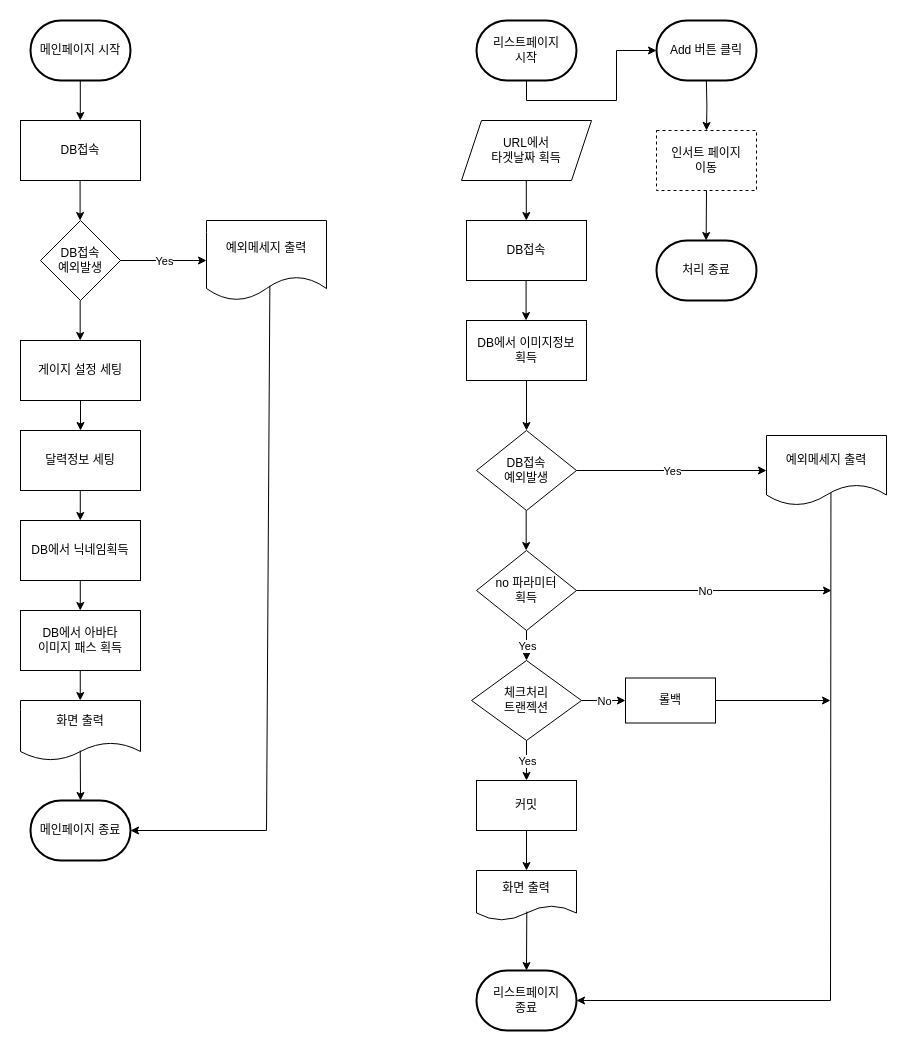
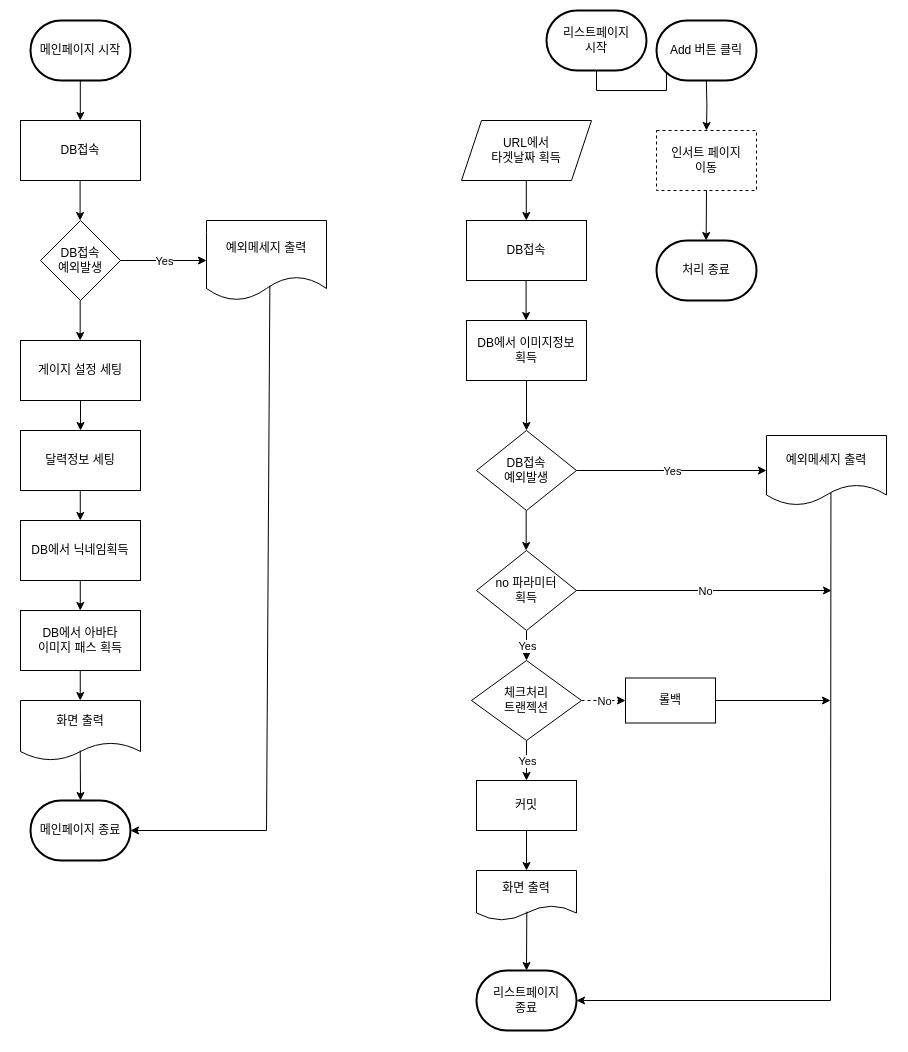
  <mxCell id="0" />
  <mxCell id="1" parent="0" />
  <mxCell id="2" value="메인페이지 시작" style="strokeWidth=2;html=1;shape=mxgraph.flowchart.terminator;whiteSpace=wrap;" parent="1" vertex="1"><mxGeometry x="30" y="20" width="100" height="60" as="geometry" /></mxCell>
  <mxCell id="3" value="DB접속" style="rounded=0;whiteSpace=wrap;html=1;" parent="1" vertex="1"><mxGeometry x="20" y="120" width="120" height="60" as="geometry" /></mxCell>
  <mxCell id="4" value="DB접속&lt;div&gt;예외발생&lt;/div&gt;" style="rhombus;whiteSpace=wrap;html=1;" parent="1" vertex="1"><mxGeometry x="40" y="220" width="80" height="80" as="geometry" /></mxCell>
  <mxCell id="5" value="예외메세지 출력" style="shape=document;whiteSpace=wrap;html=1;boundedLbl=1;" parent="1" vertex="1"><mxGeometry x="206" y="220" width="120" height="80" as="geometry" /></mxCell>
  <mxCell id="6" value="" style="endArrow=classic;html=1;rounded=0;exitX=0.5;exitY=1;exitDx=0;exitDy=0;exitPerimeter=0;entryX=0.5;entryY=0;entryDx=0;entryDy=0;" parent="1" edge="1"><mxGeometry width="50" height="50" relative="1" as="geometry"><mxPoint x="79.8" y="80" as="sourcePoint" /><mxPoint x="79.8" y="120" as="targetPoint" /></mxGeometry></mxCell>
  <mxCell id="7" value="" style="endArrow=classic;html=1;rounded=0;exitX=0.5;exitY=1;exitDx=0;exitDy=0;exitPerimeter=0;entryX=0.5;entryY=0;entryDx=0;entryDy=0;" parent="1" edge="1"><mxGeometry width="50" height="50" relative="1" as="geometry"><mxPoint x="79.66" y="300" as="sourcePoint" /><mxPoint x="79.66" y="340" as="targetPoint" /></mxGeometry></mxCell>
  <mxCell id="8" value="" style="endArrow=classic;html=1;rounded=0;exitX=1;exitY=0.5;exitDx=0;exitDy=0;entryX=0;entryY=0.5;entryDx=0;entryDy=0;" parent="1" source="4" target="5" edge="1"><mxGeometry relative="1" as="geometry"><mxPoint x="90" y="160" as="sourcePoint" /><mxPoint x="270" y="260" as="targetPoint" /><Array as="points" /></mxGeometry></mxCell>
  <mxCell id="9" value="Yes" style="edgeLabel;resizable=0;html=1;;align=center;verticalAlign=middle;" parent="8" connectable="0" vertex="1"><mxGeometry relative="1" as="geometry" /></mxCell>
  <mxCell id="10" value="" style="endArrow=classic;html=1;rounded=0;exitX=0.5;exitY=1;exitDx=0;exitDy=0;exitPerimeter=0;entryX=0.5;entryY=0;entryDx=0;entryDy=0;" parent="1" edge="1"><mxGeometry width="50" height="50" relative="1" as="geometry"><mxPoint x="79.58" y="180" as="sourcePoint" /><mxPoint x="79.58" y="220" as="targetPoint" /></mxGeometry></mxCell>
  <mxCell id="11" value="게이지 설정 세팅" style="rounded=0;whiteSpace=wrap;html=1;" parent="1" vertex="1"><mxGeometry x="20" y="340" width="120" height="60" as="geometry" /></mxCell>
  <mxCell id="12" value="달력정보 세팅" style="rounded=0;whiteSpace=wrap;html=1;" parent="1" vertex="1"><mxGeometry x="20" y="430" width="120" height="60" as="geometry" /></mxCell>
  <mxCell id="13" value="DB에서 닉네임획득" style="rounded=0;whiteSpace=wrap;html=1;" parent="1" vertex="1"><mxGeometry x="20" y="520" width="120" height="60" as="geometry" /></mxCell>
  <mxCell id="14" value="DB에서 아바타&lt;div&gt;이미지 패스 획득&lt;/div&gt;" style="rounded=0;whiteSpace=wrap;html=1;" parent="1" vertex="1"><mxGeometry x="20" y="610" width="120" height="60" as="geometry" /></mxCell>
  <mxCell id="15" value="화면 출력" style="shape=document;whiteSpace=wrap;html=1;boundedLbl=1;" parent="1" vertex="1"><mxGeometry x="20" y="700" width="120" height="60" as="geometry" /></mxCell>
  <mxCell id="16" value="메인페이지 종료" style="strokeWidth=2;html=1;shape=mxgraph.flowchart.terminator;whiteSpace=wrap;" parent="1" vertex="1"><mxGeometry x="30" y="800" width="100" height="60" as="geometry" /></mxCell>
  <mxCell id="17" value="" style="endArrow=classic;html=1;rounded=0;exitX=0.5;exitY=1;exitDx=0;exitDy=0;entryX=0.5;entryY=0;entryDx=0;entryDy=0;" parent="1" source="11" target="12" edge="1"><mxGeometry width="50" height="50" relative="1" as="geometry"><mxPoint x="150" y="600" as="sourcePoint" /><mxPoint x="200" y="550" as="targetPoint" /></mxGeometry></mxCell>
  <mxCell id="18" value="" style="endArrow=classic;html=1;rounded=0;exitX=0.5;exitY=1;exitDx=0;exitDy=0;entryX=0.5;entryY=0;entryDx=0;entryDy=0;" parent="1" edge="1"><mxGeometry width="50" height="50" relative="1" as="geometry"><mxPoint x="79.77" y="490" as="sourcePoint" /><mxPoint x="79.77" y="520" as="targetPoint" /></mxGeometry></mxCell>
  <mxCell id="19" value="" style="endArrow=classic;html=1;rounded=0;exitX=0.5;exitY=1;exitDx=0;exitDy=0;entryX=0.5;entryY=0;entryDx=0;entryDy=0;" parent="1" edge="1"><mxGeometry width="50" height="50" relative="1" as="geometry"><mxPoint x="79.77" y="580" as="sourcePoint" /><mxPoint x="79.77" y="610" as="targetPoint" /></mxGeometry></mxCell>
  <mxCell id="20" value="" style="endArrow=classic;html=1;rounded=0;exitX=0.5;exitY=1;exitDx=0;exitDy=0;entryX=0.5;entryY=0;entryDx=0;entryDy=0;" parent="1" edge="1"><mxGeometry width="50" height="50" relative="1" as="geometry"><mxPoint x="79.76" y="670" as="sourcePoint" /><mxPoint x="79.76" y="700" as="targetPoint" /></mxGeometry></mxCell>
  <mxCell id="21" value="" style="endArrow=classic;html=1;rounded=0;exitX=0.5;exitY=1;exitDx=0;exitDy=0;entryX=0.5;entryY=0;entryDx=0;entryDy=0;entryPerimeter=0;" parent="1" target="16" edge="1"><mxGeometry width="50" height="50" relative="1" as="geometry"><mxPoint x="79.76" y="750" as="sourcePoint" /><mxPoint x="79.76" y="780" as="targetPoint" /></mxGeometry></mxCell>
  <mxCell id="22" style="edgeStyle=orthogonalEdgeStyle;rounded=0;orthogonalLoop=1;jettySize=auto;html=1;exitX=0.5;exitY=1;exitDx=0;exitDy=0;exitPerimeter=0;" edge="1" parent="1" source="23" target="54"><mxGeometry relative="1" as="geometry" /></mxCell>
- <mxCell id="23" value="리스트페이지&lt;div&gt;시작&lt;/div&gt;" style="strokeWidth=2;html=1;shape=mxgraph.flowchart.terminator;whiteSpace=wrap;" parent="1" vertex="1"><mxGeometry x="476" y="20" width="100" height="60" as="geometry" /></mxCell>
+ <mxCell id="23" value="리스트페이지&lt;div&gt;시작&lt;/div&gt;" style="strokeWidth=2;html=1;shape=mxgraph.flowchart.terminator;whiteSpace=wrap;" parent="1" vertex="1"><mxGeometry x="546" y="10" width="100" height="60" as="geometry" /></mxCell>
  <mxCell id="24" value="DB접속" style="rounded=0;whiteSpace=wrap;html=1;" parent="1" vertex="1"><mxGeometry x="466" y="220" width="120" height="60" as="geometry" /></mxCell>
  <mxCell id="25" value="" style="endArrow=classic;html=1;rounded=0;exitX=0.5;exitY=1;exitDx=0;exitDy=0;exitPerimeter=0;entryX=0.5;entryY=0;entryDx=0;entryDy=0;" parent="1" edge="1"><mxGeometry width="50" height="50" relative="1" as="geometry"><mxPoint x="525.8" y="180" as="sourcePoint" /><mxPoint x="525.8" y="220" as="targetPoint" /></mxGeometry></mxCell>
  <mxCell id="26" value="DB접속&lt;div&gt;예외발생&lt;/div&gt;" style="rhombus;whiteSpace=wrap;html=1;" parent="1" vertex="1"><mxGeometry x="476" y="430" width="100" height="80" as="geometry" /></mxCell>
  <mxCell id="27" value="예외메세지 출력" style="shape=document;whiteSpace=wrap;html=1;boundedLbl=1;" parent="1" vertex="1"><mxGeometry x="766" y="435" width="120" height="70" as="geometry" /></mxCell>
  <mxCell id="28" value="" style="endArrow=classic;html=1;rounded=0;exitX=0.5;exitY=1;exitDx=0;exitDy=0;exitPerimeter=0;entryX=0.5;entryY=0;entryDx=0;entryDy=0;" parent="1" edge="1"><mxGeometry width="50" height="50" relative="1" as="geometry"><mxPoint x="525.66" y="510" as="sourcePoint" /><mxPoint x="525.66" y="550" as="targetPoint" /></mxGeometry></mxCell>
  <mxCell id="29" value="" style="endArrow=classic;html=1;rounded=0;exitX=1;exitY=0.5;exitDx=0;exitDy=0;entryX=0;entryY=0.5;entryDx=0;entryDy=0;" parent="1" source="26" target="27" edge="1"><mxGeometry relative="1" as="geometry"><mxPoint x="536" y="370" as="sourcePoint" /><mxPoint x="716" y="470" as="targetPoint" /><Array as="points" /></mxGeometry></mxCell>
  <mxCell id="30" value="Yes" style="edgeLabel;resizable=0;html=1;;align=center;verticalAlign=middle;" parent="29" connectable="0" vertex="1"><mxGeometry relative="1" as="geometry" /></mxCell>
  <mxCell id="31" value="" style="endArrow=classic;html=1;rounded=0;exitX=0.5;exitY=1;exitDx=0;exitDy=0;exitPerimeter=0;entryX=0.5;entryY=0;entryDx=0;entryDy=0;" parent="1" edge="1"><mxGeometry width="50" height="50" relative="1" as="geometry"><mxPoint x="525.58" y="280" as="sourcePoint" /><mxPoint x="525.58" y="320" as="targetPoint" /></mxGeometry></mxCell>
  <mxCell id="32" value="no 파라미터&lt;div&gt;획득&lt;/div&gt;" style="rhombus;whiteSpace=wrap;html=1;" parent="1" vertex="1"><mxGeometry x="476" y="550" width="100" height="80" as="geometry" /></mxCell>
  <mxCell id="33" value="URL에서 &lt;br&gt;타겟날짜 획득" style="shape=parallelogram;perimeter=parallelogramPerimeter;whiteSpace=wrap;html=1;fixedSize=1;" vertex="1" parent="1"><mxGeometry x="461" y="120" width="130" height="60" as="geometry" /></mxCell>
  <mxCell id="34" value="" style="endArrow=classic;html=1;rounded=0;exitX=0.528;exitY=0.816;exitDx=0;exitDy=0;exitPerimeter=0;entryX=1;entryY=0.5;entryDx=0;entryDy=0;entryPerimeter=0;" edge="1" parent="1" source="5" target="16"><mxGeometry width="50" height="50" relative="1" as="geometry"><mxPoint x="136" y="440" as="sourcePoint" /><mxPoint x="186" y="390" as="targetPoint" /><Array as="points"><mxPoint x="266" y="830" /></Array></mxGeometry></mxCell>
  <mxCell id="35" value="체크처리&lt;br&gt;트랜젝션" style="rhombus;whiteSpace=wrap;html=1;" vertex="1" parent="1"><mxGeometry x="471" y="660" width="110" height="80" as="geometry" /></mxCell>
  <mxCell id="36" value="커밋" style="rounded=0;whiteSpace=wrap;html=1;" vertex="1" parent="1"><mxGeometry x="476" y="780" width="100" height="50" as="geometry" /></mxCell>
  <mxCell id="37" value="롤백" style="rounded=0;whiteSpace=wrap;html=1;" vertex="1" parent="1"><mxGeometry x="625" y="677.5" width="90" height="45" as="geometry" /></mxCell>
- <mxCell id="38" value="" style="endArrow=classic;html=1;rounded=0;entryX=0;entryY=0.5;entryDx=0;entryDy=0;exitX=1;exitY=0.5;exitDx=0;exitDy=0;" edge="1" parent="1" source="35" target="37"><mxGeometry relative="1" as="geometry"><mxPoint x="586" y="700" as="sourcePoint" /><mxPoint x="616" y="700" as="targetPoint" /></mxGeometry></mxCell>
+ <mxCell id="38" value="" style="endArrow=classic;html=1;rounded=0;entryX=0;entryY=0.5;entryDx=0;entryDy=0;exitX=1;exitY=0.5;exitDx=0;exitDy=0;dashed=1;" edge="1" parent="1" source="35" target="37"><mxGeometry relative="1" as="geometry"><mxPoint x="586" y="700" as="sourcePoint" /><mxPoint x="616" y="700" as="targetPoint" /></mxGeometry></mxCell>
  <mxCell id="39" value="No" style="edgeLabel;resizable=0;html=1;align=center;verticalAlign=middle;" connectable="0" vertex="1" parent="38"><mxGeometry relative="1" as="geometry" /></mxCell>
  <mxCell id="40" value="" style="endArrow=classic;html=1;rounded=0;exitX=0.5;exitY=1;exitDx=0;exitDy=0;entryX=0.5;entryY=0;entryDx=0;entryDy=0;" edge="1" parent="1" source="35" target="36"><mxGeometry relative="1" as="geometry"><mxPoint x="526" y="690" as="sourcePoint" /><mxPoint x="626" y="690" as="targetPoint" /></mxGeometry></mxCell>
  <mxCell id="41" value="Yes" style="edgeLabel;resizable=0;html=1;align=center;verticalAlign=middle;" connectable="0" vertex="1" parent="40"><mxGeometry relative="1" as="geometry" /></mxCell>
  <mxCell id="42" value="" style="endArrow=classic;html=1;rounded=0;exitX=0.537;exitY=0.813;exitDx=0;exitDy=0;exitPerimeter=0;entryX=1;entryY=0.5;entryDx=0;entryDy=0;entryPerimeter=0;" edge="1" parent="1" source="27" target="51"><mxGeometry width="50" height="50" relative="1" as="geometry"><mxPoint x="616" y="650" as="sourcePoint" /><mxPoint x="606" y="830" as="targetPoint" /><Array as="points"><mxPoint x="830" y="1000" /></Array></mxGeometry></mxCell>
  <mxCell id="43" value="" style="endArrow=classic;html=1;rounded=0;exitX=1;exitY=0.5;exitDx=0;exitDy=0;" edge="1" parent="1" source="37"><mxGeometry width="50" height="50" relative="1" as="geometry"><mxPoint x="719" y="700" as="sourcePoint" /><mxPoint x="830" y="700" as="targetPoint" /></mxGeometry></mxCell>
  <mxCell id="44" value="" style="endArrow=classic;html=1;rounded=0;exitX=0.5;exitY=1;exitDx=0;exitDy=0;entryX=0.5;entryY=0;entryDx=0;entryDy=0;" edge="1" parent="1" source="32" target="35"><mxGeometry relative="1" as="geometry"><mxPoint x="606" y="600" as="sourcePoint" /><mxPoint x="706" y="600" as="targetPoint" /></mxGeometry></mxCell>
  <mxCell id="45" value="Yes" style="edgeLabel;resizable=0;html=1;align=center;verticalAlign=middle;" connectable="0" vertex="1" parent="44"><mxGeometry relative="1" as="geometry" /></mxCell>
  <mxCell id="46" value="" style="endArrow=classic;html=1;rounded=0;exitX=1;exitY=0.5;exitDx=0;exitDy=0;" edge="1" parent="1" source="32"><mxGeometry relative="1" as="geometry"><mxPoint x="581" y="590" as="sourcePoint" /><mxPoint x="831" y="590" as="targetPoint" /></mxGeometry></mxCell>
  <mxCell id="47" value="No" style="edgeLabel;resizable=0;html=1;align=center;verticalAlign=middle;" connectable="0" vertex="1" parent="46"><mxGeometry relative="1" as="geometry" /></mxCell>
  <mxCell id="48" value="DB에서 이미지정보&lt;br&gt;획득" style="rounded=0;whiteSpace=wrap;html=1;" vertex="1" parent="1"><mxGeometry x="466" y="320" width="120" height="60" as="geometry" /></mxCell>
  <mxCell id="49" value="" style="endArrow=classic;html=1;rounded=0;exitX=0.5;exitY=1;exitDx=0;exitDy=0;entryX=0.5;entryY=0;entryDx=0;entryDy=0;" edge="1" parent="1" source="48" target="26"><mxGeometry width="50" height="50" relative="1" as="geometry"><mxPoint x="516" y="490" as="sourcePoint" /><mxPoint x="566" y="440" as="targetPoint" /></mxGeometry></mxCell>
  <mxCell id="50" value="화면 출력" style="shape=document;whiteSpace=wrap;html=1;boundedLbl=1;" vertex="1" parent="1"><mxGeometry x="476" y="870" width="100" height="50" as="geometry" /></mxCell>
  <mxCell id="51" value="리스트페이지&lt;br&gt;종료" style="strokeWidth=2;html=1;shape=mxgraph.flowchart.terminator;whiteSpace=wrap;" vertex="1" parent="1"><mxGeometry x="476" y="970" width="100" height="60" as="geometry" /></mxCell>
  <mxCell id="52" value="" style="endArrow=classic;html=1;rounded=0;exitX=0.503;exitY=0.821;exitDx=0;exitDy=0;entryX=0.5;entryY=0;entryDx=0;entryDy=0;entryPerimeter=0;exitPerimeter=0;" edge="1" parent="1" target="51" source="50"><mxGeometry width="50" height="50" relative="1" as="geometry"><mxPoint x="525.76" y="920" as="sourcePoint" /><mxPoint x="525.76" y="950" as="targetPoint" /></mxGeometry></mxCell>
  <mxCell id="53" value="" style="endArrow=classic;html=1;rounded=0;exitX=0.5;exitY=1;exitDx=0;exitDy=0;entryX=0.5;entryY=0;entryDx=0;entryDy=0;" edge="1" parent="1" source="36" target="50"><mxGeometry width="50" height="50" relative="1" as="geometry"><mxPoint x="476" y="810" as="sourcePoint" /><mxPoint x="526" y="760" as="targetPoint" /></mxGeometry></mxCell>
  <mxCell id="54" value="Add 버튼 클릭" style="strokeWidth=2;html=1;shape=mxgraph.flowchart.terminator;whiteSpace=wrap;" vertex="1" parent="1"><mxGeometry x="656" y="20" width="100" height="60" as="geometry" /></mxCell>
  <mxCell id="55" value="인서트 페이지&lt;br&gt;이동" style="rounded=0;whiteSpace=wrap;html=1;dashed=1;" vertex="1" parent="1"><mxGeometry x="656" y="130" width="100" height="60" as="geometry" /></mxCell>
  <mxCell id="56" value="처리 종료" style="strokeWidth=2;html=1;shape=mxgraph.flowchart.terminator;whiteSpace=wrap;" vertex="1" parent="1"><mxGeometry x="656" y="240" width="100" height="60" as="geometry" /></mxCell>
  <mxCell id="57" style="edgeStyle=orthogonalEdgeStyle;rounded=0;orthogonalLoop=1;jettySize=auto;html=1;exitX=0.5;exitY=1;exitDx=0;exitDy=0;exitPerimeter=0;entryX=0.5;entryY=0;entryDx=0;entryDy=0;" edge="1" parent="1" target="55"><mxGeometry relative="1" as="geometry"><mxPoint x="705.86" y="80" as="sourcePoint" /><mxPoint x="705.86" y="120" as="targetPoint" /><Array as="points" /></mxGeometry></mxCell>
  <mxCell id="58" value="" style="endArrow=classic;html=1;rounded=0;exitX=0.5;exitY=1;exitDx=0;exitDy=0;entryX=0.5;entryY=0;entryDx=0;entryDy=0;" edge="1" parent="1" source="55"><mxGeometry width="50" height="50" relative="1" as="geometry"><mxPoint x="705.64" y="200" as="sourcePoint" /><mxPoint x="705.64" y="240" as="targetPoint" /></mxGeometry></mxCell>
